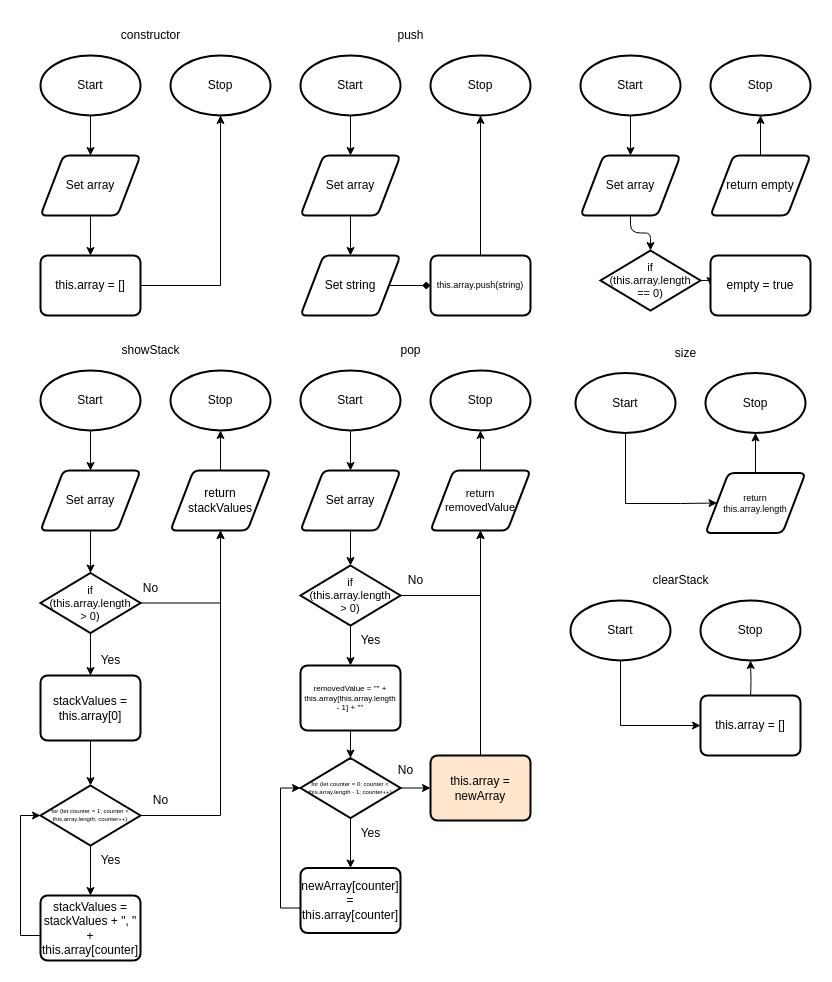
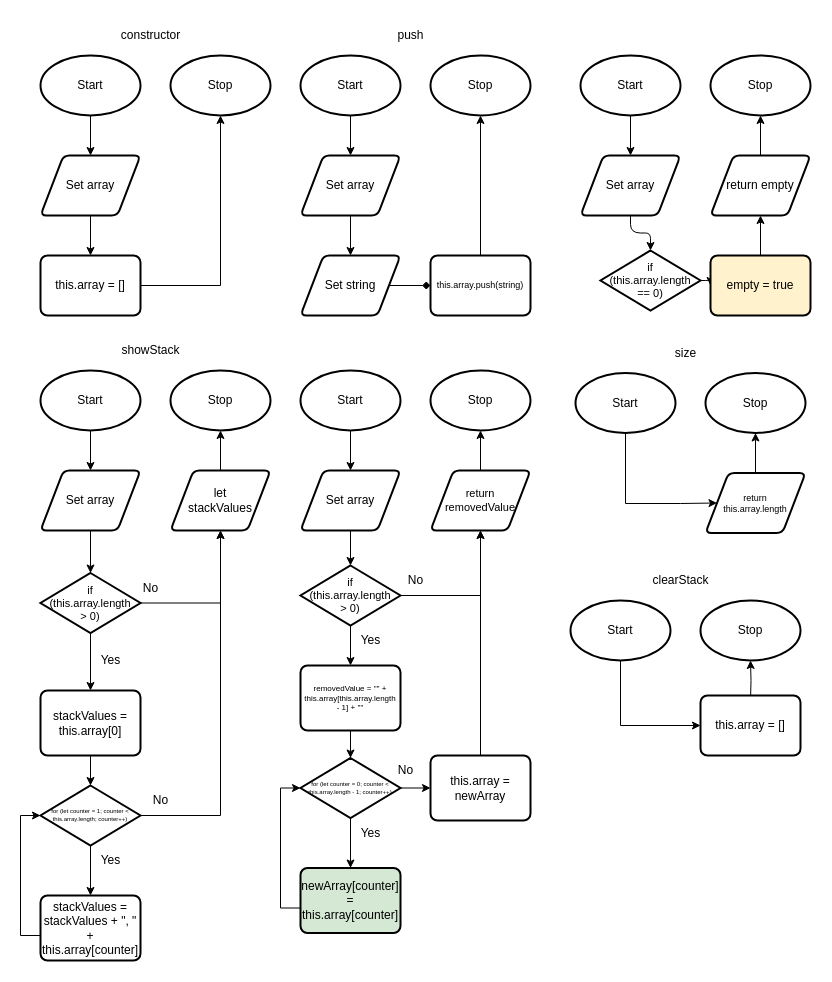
  <mxCell id="0" />
  <mxCell id="1" parent="0" />
  <mxCell id="2" style="edgeStyle=none;html=1;entryX=0.5;entryY=0;entryDx=0;entryDy=0;" parent="1" source="3" edge="1"><mxGeometry relative="1" as="geometry"><mxPoint x="90" y="155" as="targetPoint" /></mxGeometry></mxCell>
  <mxCell id="3" value="Start" style="strokeWidth=2;html=1;shape=mxgraph.flowchart.start_1;whiteSpace=wrap;" parent="1" vertex="1"><mxGeometry x="40" y="55" width="100" height="60" as="geometry" /></mxCell>
  <mxCell id="4" value="Stop" style="strokeWidth=2;html=1;shape=mxgraph.flowchart.start_1;whiteSpace=wrap;" parent="1" vertex="1"><mxGeometry x="170" y="55" width="100" height="60" as="geometry" /></mxCell>
  <mxCell id="5" style="edgeStyle=none;html=1;entryX=0.5;entryY=0;entryDx=0;entryDy=0;fontSize=12;" parent="1" edge="1"><mxGeometry relative="1" as="geometry"><mxPoint x="90" y="215" as="sourcePoint" /><mxPoint x="90" y="255" as="targetPoint" /></mxGeometry></mxCell>
  <mxCell id="6" value="Set array" style="shape=parallelogram;html=1;strokeWidth=2;perimeter=parallelogramPerimeter;whiteSpace=wrap;rounded=1;arcSize=12;size=0.23;" parent="1" vertex="1"><mxGeometry x="40" y="155" width="100" height="60" as="geometry" /></mxCell>
  <mxCell id="7" style="edgeStyle=none;html=1;entryX=0.5;entryY=1;entryDx=0;entryDy=0;entryPerimeter=0;rounded=0;" parent="1" source="8" target="4" edge="1"><mxGeometry relative="1" as="geometry"><Array as="points"><mxPoint x="220" y="285" /></Array></mxGeometry></mxCell>
  <mxCell id="8" value="this.array = []" style="rounded=1;whiteSpace=wrap;html=1;absoluteArcSize=1;arcSize=14;strokeWidth=2;" parent="1" vertex="1"><mxGeometry x="40" y="255" width="100" height="60" as="geometry" /></mxCell>
  <mxCell id="9" value="constructor" style="text;html=1;align=center;verticalAlign=middle;resizable=0;points=[];autosize=1;strokeColor=none;fillColor=none;" parent="1" vertex="1"><mxGeometry x="110" y="20" width="80" height="30" as="geometry" /></mxCell>
  <mxCell id="10" style="edgeStyle=none;html=1;entryX=0.5;entryY=0;entryDx=0;entryDy=0;" parent="1" source="11" edge="1"><mxGeometry relative="1" as="geometry"><mxPoint x="350" y="155" as="targetPoint" /></mxGeometry></mxCell>
  <mxCell id="11" value="Start" style="strokeWidth=2;html=1;shape=mxgraph.flowchart.start_1;whiteSpace=wrap;" parent="1" vertex="1"><mxGeometry x="300" y="55" width="100" height="60" as="geometry" /></mxCell>
  <mxCell id="12" value="Stop" style="strokeWidth=2;html=1;shape=mxgraph.flowchart.start_1;whiteSpace=wrap;" parent="1" vertex="1"><mxGeometry x="430" y="55" width="100" height="60" as="geometry" /></mxCell>
  <mxCell id="13" style="edgeStyle=none;html=1;entryX=0.5;entryY=0;entryDx=0;entryDy=0;fontSize=12;" parent="1" edge="1"><mxGeometry relative="1" as="geometry"><mxPoint x="350" y="215" as="sourcePoint" /><mxPoint x="350" y="255" as="targetPoint" /></mxGeometry></mxCell>
  <mxCell id="14" value="Set array" style="shape=parallelogram;html=1;strokeWidth=2;perimeter=parallelogramPerimeter;whiteSpace=wrap;rounded=1;arcSize=12;size=0.23;" parent="1" vertex="1"><mxGeometry x="300" y="155" width="100" height="60" as="geometry" /></mxCell>
  <mxCell id="15" style="edgeStyle=none;rounded=0;html=1;entryX=0.5;entryY=1;entryDx=0;entryDy=0;entryPerimeter=0;fontSize=9;" parent="1" source="16" target="12" edge="1"><mxGeometry relative="1" as="geometry" /></mxCell>
  <mxCell id="16" value="this.array.push(string)" style="rounded=1;whiteSpace=wrap;html=1;absoluteArcSize=1;arcSize=14;strokeWidth=2;fontSize=9;" parent="1" vertex="1"><mxGeometry x="430" y="255" width="100" height="60" as="geometry" /></mxCell>
  <mxCell id="17" value="push" style="text;html=1;align=center;verticalAlign=middle;resizable=0;points=[];autosize=1;strokeColor=none;fillColor=none;" parent="1" vertex="1"><mxGeometry x="385" y="20" width="50" height="30" as="geometry" /></mxCell>
  <mxCell id="18" style="edgeStyle=none;rounded=0;html=1;endArrow=diamond;" parent="1" source="19" target="16" edge="1"><mxGeometry relative="1" as="geometry" /></mxCell>
  <mxCell id="19" value="Set string" style="shape=parallelogram;html=1;strokeWidth=2;perimeter=parallelogramPerimeter;whiteSpace=wrap;rounded=1;arcSize=12;size=0.23;" parent="1" vertex="1"><mxGeometry x="300" y="255" width="100" height="60" as="geometry" /></mxCell>
  <mxCell id="20" style="edgeStyle=none;html=1;entryX=0.5;entryY=0;entryDx=0;entryDy=0;" parent="1" source="21" edge="1"><mxGeometry relative="1" as="geometry"><mxPoint x="90" y="470" as="targetPoint" /></mxGeometry></mxCell>
  <mxCell id="21" value="Start" style="strokeWidth=2;html=1;shape=mxgraph.flowchart.start_1;whiteSpace=wrap;" parent="1" vertex="1"><mxGeometry x="40" y="370" width="100" height="60" as="geometry" /></mxCell>
  <mxCell id="22" value="Stop" style="strokeWidth=2;html=1;shape=mxgraph.flowchart.start_1;whiteSpace=wrap;" parent="1" vertex="1"><mxGeometry x="170" y="370" width="100" height="60" as="geometry" /></mxCell>
  <mxCell id="23" style="edgeStyle=none;html=1;entryX=0.5;entryY=0;entryDx=0;entryDy=0;entryPerimeter=0;" parent="1" source="24" target="54" edge="1"><mxGeometry relative="1" as="geometry" /></mxCell>
  <mxCell id="24" value="Set array" style="shape=parallelogram;html=1;strokeWidth=2;perimeter=parallelogramPerimeter;whiteSpace=wrap;rounded=1;arcSize=12;size=0.23;" parent="1" vertex="1"><mxGeometry x="40" y="470" width="100" height="60" as="geometry" /></mxCell>
  <mxCell id="25" value="showStack" style="text;html=1;align=center;verticalAlign=middle;resizable=0;points=[];autosize=1;strokeColor=none;fillColor=none;" parent="1" vertex="1"><mxGeometry x="110" y="335" width="80" height="30" as="geometry" /></mxCell>
  <mxCell id="26" style="edgeStyle=none;html=1;fontSize=6;" parent="1" source="28" target="30" edge="1"><mxGeometry relative="1" as="geometry" /></mxCell>
  <mxCell id="27" style="edgeStyle=orthogonalEdgeStyle;html=1;entryX=0.5;entryY=1;entryDx=0;entryDy=0;rounded=0;" parent="1" source="28" target="51" edge="1"><mxGeometry relative="1" as="geometry" /></mxCell>
  <mxCell id="28" value="for (let counter = 1; counter &amp;lt; this.array.length; counter++)" style="strokeWidth=2;html=1;shape=mxgraph.flowchart.decision;whiteSpace=wrap;fontSize=6;" parent="1" vertex="1"><mxGeometry x="40" y="785" width="100" height="60" as="geometry" /></mxCell>
  <mxCell id="29" style="edgeStyle=orthogonalEdgeStyle;html=1;entryX=0;entryY=0.5;entryDx=0;entryDy=0;entryPerimeter=0;fontSize=6;rounded=0;" parent="1" source="30" target="28" edge="1"><mxGeometry relative="1" as="geometry"><Array as="points"><mxPoint x="20" y="935" /><mxPoint x="20" y="815" /></Array></mxGeometry></mxCell>
  <mxCell id="30" value="stackValues = stackValues + &quot;, &quot; + this.array[counter]" style="rounded=1;whiteSpace=wrap;html=1;absoluteArcSize=1;arcSize=14;strokeWidth=2;fontSize=12;" parent="1" vertex="1"><mxGeometry x="40" y="895" width="100" height="65" as="geometry" /></mxCell>
  <mxCell id="31" value="Yes" style="text;html=1;align=center;verticalAlign=middle;resizable=0;points=[];autosize=1;strokeColor=none;fillColor=none;fontSize=12;" parent="1" vertex="1"><mxGeometry x="90" y="845" width="40" height="30" as="geometry" /></mxCell>
  <mxCell id="32" value="No" style="text;html=1;align=center;verticalAlign=middle;resizable=0;points=[];autosize=1;strokeColor=none;fillColor=none;fontSize=12;" parent="1" vertex="1"><mxGeometry x="140" y="785" width="40" height="30" as="geometry" /></mxCell>
  <mxCell id="33" style="edgeStyle=none;html=1;entryX=0.5;entryY=0;entryDx=0;entryDy=0;" parent="1" source="34" edge="1"><mxGeometry relative="1" as="geometry"><mxPoint x="350" y="470" as="targetPoint" /></mxGeometry></mxCell>
  <mxCell id="34" value="Start" style="strokeWidth=2;html=1;shape=mxgraph.flowchart.start_1;whiteSpace=wrap;" parent="1" vertex="1"><mxGeometry x="300" y="370" width="100" height="60" as="geometry" /></mxCell>
  <mxCell id="35" value="Stop" style="strokeWidth=2;html=1;shape=mxgraph.flowchart.start_1;whiteSpace=wrap;" parent="1" vertex="1"><mxGeometry x="430" y="370" width="100" height="60" as="geometry" /></mxCell>
  <mxCell id="36" style="edgeStyle=orthogonalEdgeStyle;rounded=0;html=1;fontSize=11;" parent="1" source="37" target="61" edge="1"><mxGeometry relative="1" as="geometry" /></mxCell>
  <mxCell id="37" value="Set array" style="shape=parallelogram;html=1;strokeWidth=2;perimeter=parallelogramPerimeter;whiteSpace=wrap;rounded=1;arcSize=12;size=0.23;" parent="1" vertex="1"><mxGeometry x="300" y="470" width="100" height="60" as="geometry" /></mxCell>
- <mxCell id="38" value="pop" style="text;html=1;align=center;verticalAlign=middle;resizable=0;points=[];autosize=1;strokeColor=none;fillColor=none;" parent="1" vertex="1"><mxGeometry x="390" y="335" width="40" height="30" as="geometry" /></mxCell>
  <mxCell id="39" style="edgeStyle=none;html=1;fontSize=6;" parent="1" source="41" target="43" edge="1"><mxGeometry relative="1" as="geometry" /></mxCell>
  <mxCell id="40" style="edgeStyle=none;html=1;entryX=0;entryY=0.5;entryDx=0;entryDy=0;fontSize=11;endArrow=classic;endFill=1;" parent="1" source="41" target="47" edge="1"><mxGeometry relative="1" as="geometry" /></mxCell>
  <mxCell id="41" value="for (let counter = 0; counter &amp;lt; this.array.length - 1; counter++)" style="strokeWidth=2;html=1;shape=mxgraph.flowchart.decision;whiteSpace=wrap;fontSize=6;" parent="1" vertex="1"><mxGeometry x="300" y="757.5" width="100" height="60" as="geometry" /></mxCell>
  <mxCell id="42" style="edgeStyle=orthogonalEdgeStyle;html=1;entryX=0;entryY=0.5;entryDx=0;entryDy=0;entryPerimeter=0;fontSize=6;rounded=0;" parent="1" source="43" target="41" edge="1"><mxGeometry relative="1" as="geometry"><Array as="points"><mxPoint x="280" y="907.5" /><mxPoint x="280" y="787.5" /></Array></mxGeometry></mxCell>
- <mxCell id="43" value="newArray[counter] = this.array[counter]" style="rounded=1;whiteSpace=wrap;html=1;absoluteArcSize=1;arcSize=14;strokeWidth=2;fontSize=12;" parent="1" vertex="1"><mxGeometry x="300" y="867.5" width="100" height="65" as="geometry" /></mxCell>
+ <mxCell id="43" value="newArray[counter] = this.array[counter]" style="rounded=1;whiteSpace=wrap;html=1;absoluteArcSize=1;arcSize=14;strokeWidth=2;fontSize=12;fillColor=#d5e8d4;" parent="1" vertex="1"><mxGeometry x="300" y="867.5" width="100" height="65" as="geometry" /></mxCell>
  <mxCell id="44" value="Yes" style="text;html=1;align=center;verticalAlign=middle;resizable=0;points=[];autosize=1;strokeColor=none;fillColor=none;fontSize=12;" parent="1" vertex="1"><mxGeometry x="350" y="817.5" width="40" height="30" as="geometry" /></mxCell>
  <mxCell id="45" value="No" style="text;html=1;align=center;verticalAlign=middle;resizable=0;points=[];autosize=1;strokeColor=none;fillColor=none;fontSize=12;" parent="1" vertex="1"><mxGeometry x="385" y="755" width="40" height="30" as="geometry" /></mxCell>
  <mxCell id="46" style="edgeStyle=none;html=1;entryX=0.5;entryY=1;entryDx=0;entryDy=0;fontSize=11;endArrow=classic;endFill=1;" parent="1" source="47" target="49" edge="1"><mxGeometry relative="1" as="geometry" /></mxCell>
- <mxCell id="47" value="this.array = newArray" style="rounded=1;whiteSpace=wrap;html=1;absoluteArcSize=1;arcSize=14;strokeWidth=2;fontSize=12;fillColor=#ffe6cc;" parent="1" vertex="1"><mxGeometry x="430" y="755" width="100" height="65" as="geometry" /></mxCell>
+ <mxCell id="47" value="this.array = newArray" style="rounded=1;whiteSpace=wrap;html=1;absoluteArcSize=1;arcSize=14;strokeWidth=2;fontSize=12;" parent="1" vertex="1"><mxGeometry x="430" y="755" width="100" height="65" as="geometry" /></mxCell>
  <mxCell id="48" style="edgeStyle=none;html=1;entryX=0.5;entryY=1;entryDx=0;entryDy=0;entryPerimeter=0;fontSize=11;endArrow=classic;endFill=1;" parent="1" source="49" target="35" edge="1"><mxGeometry relative="1" as="geometry" /></mxCell>
  <mxCell id="49" value="return removedValue" style="shape=parallelogram;html=1;strokeWidth=2;perimeter=parallelogramPerimeter;whiteSpace=wrap;rounded=1;arcSize=12;size=0.23;fontSize=11;" parent="1" vertex="1"><mxGeometry x="430" y="470" width="100" height="60" as="geometry" /></mxCell>
  <mxCell id="50" style="edgeStyle=none;html=1;fontSize=12;endArrow=classic;endFill=1;" parent="1" source="51" target="22" edge="1"><mxGeometry relative="1" as="geometry"><mxPoint x="220" y="435" as="targetPoint" /></mxGeometry></mxCell>
- <mxCell id="51" value="return&lt;br style=&quot;font-size: 12px;&quot;&gt;stackValues" style="shape=parallelogram;html=1;strokeWidth=2;perimeter=parallelogramPerimeter;whiteSpace=wrap;rounded=1;arcSize=12;size=0.23;fontSize=12;" parent="1" vertex="1"><mxGeometry x="170" y="470" width="100" height="60" as="geometry" /></mxCell>
+ <mxCell id="51" value="let&lt;br style=&quot;font-size: 12px;&quot;&gt;stackValues" style="shape=parallelogram;html=1;strokeWidth=2;perimeter=parallelogramPerimeter;whiteSpace=wrap;rounded=1;arcSize=12;size=0.23;fontSize=12;" parent="1" vertex="1"><mxGeometry x="170" y="470" width="100" height="60" as="geometry" /></mxCell>
  <mxCell id="52" style="edgeStyle=orthogonalEdgeStyle;html=1;entryX=0.5;entryY=1;entryDx=0;entryDy=0;fontSize=11;rounded=0;" parent="1" source="54" target="51" edge="1"><mxGeometry relative="1" as="geometry" /></mxCell>
  <mxCell id="53" style="edgeStyle=orthogonalEdgeStyle;rounded=0;html=1;entryX=0.5;entryY=0;entryDx=0;entryDy=0;fontSize=11;" parent="1" source="54" target="58" edge="1"><mxGeometry relative="1" as="geometry" /></mxCell>
  <mxCell id="54" value="if&lt;br style=&quot;font-size: 11px;&quot;&gt;(this.array.length&lt;br style=&quot;font-size: 11px;&quot;&gt;&amp;gt; 0)" style="strokeWidth=2;html=1;shape=mxgraph.flowchart.decision;whiteSpace=wrap;fontSize=11;" parent="1" vertex="1"><mxGeometry x="40" y="572.5" width="100" height="60" as="geometry" /></mxCell>
  <mxCell id="55" value="Yes" style="text;html=1;align=center;verticalAlign=middle;resizable=0;points=[];autosize=1;strokeColor=none;fillColor=none;fontSize=12;" parent="1" vertex="1"><mxGeometry x="90" y="645" width="40" height="30" as="geometry" /></mxCell>
  <mxCell id="56" value="No" style="text;html=1;align=center;verticalAlign=middle;resizable=0;points=[];autosize=1;strokeColor=none;fillColor=none;fontSize=12;" parent="1" vertex="1"><mxGeometry x="130" y="572.5" width="40" height="30" as="geometry" /></mxCell>
  <mxCell id="57" style="edgeStyle=orthogonalEdgeStyle;rounded=0;html=1;entryX=0.5;entryY=0;entryDx=0;entryDy=0;entryPerimeter=0;fontSize=11;" parent="1" source="58" target="28" edge="1"><mxGeometry relative="1" as="geometry" /></mxCell>
- <mxCell id="58" value="stackValues = this.array[0]" style="rounded=1;whiteSpace=wrap;html=1;absoluteArcSize=1;arcSize=14;strokeWidth=2;fontSize=12;" parent="1" vertex="1"><mxGeometry x="40" y="675" width="100" height="65" as="geometry" /></mxCell>
+ <mxCell id="58" value="stackValues = this.array[0]" style="rounded=1;whiteSpace=wrap;html=1;absoluteArcSize=1;arcSize=14;strokeWidth=2;fontSize=12;" parent="1" vertex="1"><mxGeometry x="40" y="690" width="100" height="65" as="geometry" /></mxCell>
  <mxCell id="59" style="edgeStyle=orthogonalEdgeStyle;rounded=0;html=1;entryX=0.5;entryY=1;entryDx=0;entryDy=0;fontSize=11;" parent="1" source="61" target="49" edge="1"><mxGeometry relative="1" as="geometry" /></mxCell>
  <mxCell id="60" style="edgeStyle=orthogonalEdgeStyle;rounded=0;html=1;entryX=0.5;entryY=0;entryDx=0;entryDy=0;fontSize=8;" parent="1" source="61" target="65" edge="1"><mxGeometry relative="1" as="geometry" /></mxCell>
  <mxCell id="61" value="if&lt;br style=&quot;font-size: 11px;&quot;&gt;(this.array.length&lt;br style=&quot;font-size: 11px;&quot;&gt;&amp;gt; 0)" style="strokeWidth=2;html=1;shape=mxgraph.flowchart.decision;whiteSpace=wrap;fontSize=11;" parent="1" vertex="1"><mxGeometry x="300" y="565" width="100" height="60" as="geometry" /></mxCell>
  <mxCell id="62" value="Yes" style="text;html=1;align=center;verticalAlign=middle;resizable=0;points=[];autosize=1;strokeColor=none;fillColor=none;fontSize=12;" parent="1" vertex="1"><mxGeometry x="350" y="625" width="40" height="30" as="geometry" /></mxCell>
  <mxCell id="63" value="No" style="text;html=1;align=center;verticalAlign=middle;resizable=0;points=[];autosize=1;strokeColor=none;fillColor=none;fontSize=12;" parent="1" vertex="1"><mxGeometry x="395" y="565" width="40" height="30" as="geometry" /></mxCell>
  <mxCell id="64" style="edgeStyle=orthogonalEdgeStyle;rounded=0;html=1;fontSize=8;entryX=0.5;entryY=0;entryDx=0;entryDy=0;entryPerimeter=0;" parent="1" source="65" target="41" edge="1"><mxGeometry relative="1" as="geometry"><mxPoint x="350" y="755" as="targetPoint" /></mxGeometry></mxCell>
  <mxCell id="65" value="removedValue = '&quot;' + this.array[this.array.length&lt;br style=&quot;font-size: 8px;&quot;&gt;- 1] + '&quot;'" style="rounded=1;whiteSpace=wrap;html=1;absoluteArcSize=1;arcSize=14;strokeWidth=2;fontSize=8;" parent="1" vertex="1"><mxGeometry x="300" y="665" width="100" height="65" as="geometry" /></mxCell>
  <mxCell id="66" style="edgeStyle=none;html=1;entryX=0.5;entryY=0;entryDx=0;entryDy=0;" edge="1" parent="1" source="67"><mxGeometry relative="1" as="geometry"><mxPoint x="630" y="155" as="targetPoint" /></mxGeometry></mxCell>
  <mxCell id="67" value="Start" style="strokeWidth=2;html=1;shape=mxgraph.flowchart.start_1;whiteSpace=wrap;" vertex="1" parent="1"><mxGeometry x="580" y="55" width="100" height="60" as="geometry" /></mxCell>
  <mxCell id="68" value="Stop" style="strokeWidth=2;html=1;shape=mxgraph.flowchart.start_1;whiteSpace=wrap;" vertex="1" parent="1"><mxGeometry x="710" y="55" width="100" height="60" as="geometry" /></mxCell>
  <mxCell id="69" style="edgeStyle=orthogonalEdgeStyle;html=1;entryX=0.5;entryY=0;entryDx=0;entryDy=0;entryPerimeter=0;fontSize=12;" edge="1" parent="1" source="70" target="74"><mxGeometry relative="1" as="geometry" /></mxCell>
  <mxCell id="70" value="Set array" style="shape=parallelogram;html=1;strokeWidth=2;perimeter=parallelogramPerimeter;whiteSpace=wrap;rounded=1;arcSize=12;size=0.23;" vertex="1" parent="1"><mxGeometry x="580" y="155" width="100" height="60" as="geometry" /></mxCell>
  <mxCell id="71" style="edgeStyle=orthogonalEdgeStyle;rounded=0;html=1;entryX=0.5;entryY=1;entryDx=0;entryDy=0;entryPerimeter=0;fontSize=12;" edge="1" parent="1" source="72" target="68"><mxGeometry relative="1" as="geometry" /></mxCell>
  <mxCell id="72" value="return empty" style="shape=parallelogram;html=1;strokeWidth=2;perimeter=parallelogramPerimeter;whiteSpace=wrap;rounded=1;arcSize=12;size=0.23;" vertex="1" parent="1"><mxGeometry x="710" y="155" width="100" height="60" as="geometry" /></mxCell>
  <mxCell id="73" style="edgeStyle=orthogonalEdgeStyle;html=1;entryX=0;entryY=0.5;entryDx=0;entryDy=0;fontSize=12;" edge="1" parent="1" source="74" target="76"><mxGeometry relative="1" as="geometry" /></mxCell>
  <mxCell id="74" value="if&lt;br style=&quot;font-size: 11px;&quot;&gt;(this.array.length&lt;br style=&quot;font-size: 11px;&quot;&gt;== 0)" style="strokeWidth=2;html=1;shape=mxgraph.flowchart.decision;whiteSpace=wrap;fontSize=11;" vertex="1" parent="1"><mxGeometry x="600" y="250" width="100" height="60" as="geometry" /></mxCell>
- <mxCell id="76" value="empty = true" style="rounded=1;whiteSpace=wrap;html=1;absoluteArcSize=1;arcSize=14;strokeWidth=2;fontSize=12;" vertex="1" parent="1"><mxGeometry x="710" y="255" width="100" height="60" as="geometry" /></mxCell>
+ <mxCell id="75" style="edgeStyle=orthogonalEdgeStyle;html=1;entryX=0.5;entryY=1;entryDx=0;entryDy=0;fontSize=12;rounded=0;" edge="1" parent="1" source="76" target="72"><mxGeometry relative="1" as="geometry" /></mxCell>
+ <mxCell id="76" value="empty = true" style="rounded=1;whiteSpace=wrap;html=1;absoluteArcSize=1;arcSize=14;strokeWidth=2;fontSize=12;fillColor=#fff2cc;" vertex="1" parent="1"><mxGeometry x="710" y="255" width="100" height="60" as="geometry" /></mxCell>
  <mxCell id="77" style="edgeStyle=orthogonalEdgeStyle;rounded=0;html=1;entryX=0;entryY=0.5;entryDx=0;entryDy=0;fontSize=9;labelBackgroundColor=none;" edge="1" parent="1" source="78" target="82"><mxGeometry relative="1" as="geometry"><Array as="points"><mxPoint x="625" y="503" /><mxPoint x="680" y="503" /></Array></mxGeometry></mxCell>
  <mxCell id="78" value="Start" style="strokeWidth=2;html=1;shape=mxgraph.flowchart.start_1;whiteSpace=wrap;" vertex="1" parent="1"><mxGeometry x="575" y="372.5" width="100" height="60" as="geometry" /></mxCell>
  <mxCell id="79" value="Stop" style="strokeWidth=2;html=1;shape=mxgraph.flowchart.start_1;whiteSpace=wrap;" vertex="1" parent="1"><mxGeometry x="705" y="372.5" width="100" height="60" as="geometry" /></mxCell>
  <mxCell id="80" value="size" style="text;html=1;align=center;verticalAlign=middle;resizable=0;points=[];autosize=1;strokeColor=none;fillColor=none;" vertex="1" parent="1"><mxGeometry x="660" y="337.5" width="50" height="30" as="geometry" /></mxCell>
  <mxCell id="81" style="edgeStyle=orthogonalEdgeStyle;rounded=0;html=1;entryX=0.5;entryY=1;entryDx=0;entryDy=0;entryPerimeter=0;fontSize=12;" edge="1" parent="1" source="82" target="79"><mxGeometry relative="1" as="geometry" /></mxCell>
  <mxCell id="82" value="return&lt;br style=&quot;font-size: 9px;&quot;&gt;this.array.length" style="shape=parallelogram;html=1;strokeWidth=2;perimeter=parallelogramPerimeter;whiteSpace=wrap;rounded=1;arcSize=12;size=0.23;fontSize=9;" vertex="1" parent="1"><mxGeometry x="705" y="472.5" width="100" height="60" as="geometry" /></mxCell>
  <mxCell id="83" style="edgeStyle=orthogonalEdgeStyle;rounded=0;html=1;entryX=0;entryY=0.5;entryDx=0;entryDy=0;fontSize=9;labelBackgroundColor=none;" edge="1" parent="1" source="84" target="88"><mxGeometry relative="1" as="geometry"><Array as="points"><mxPoint x="620" y="725" /></Array><mxPoint x="711.5" y="730" as="targetPoint" /></mxGeometry></mxCell>
  <mxCell id="84" value="Start" style="strokeWidth=2;html=1;shape=mxgraph.flowchart.start_1;whiteSpace=wrap;" vertex="1" parent="1"><mxGeometry x="570" y="600" width="100" height="60" as="geometry" /></mxCell>
  <mxCell id="85" value="Stop" style="strokeWidth=2;html=1;shape=mxgraph.flowchart.start_1;whiteSpace=wrap;" vertex="1" parent="1"><mxGeometry x="700" y="600" width="100" height="60" as="geometry" /></mxCell>
  <mxCell id="86" value="clearStack" style="text;html=1;align=center;verticalAlign=middle;resizable=0;points=[];autosize=1;strokeColor=none;fillColor=none;" vertex="1" parent="1"><mxGeometry x="640" y="565" width="80" height="30" as="geometry" /></mxCell>
  <mxCell id="87" style="edgeStyle=orthogonalEdgeStyle;rounded=0;html=1;entryX=0.5;entryY=1;entryDx=0;entryDy=0;entryPerimeter=0;fontSize=12;" edge="1" parent="1" target="85"><mxGeometry relative="1" as="geometry"><mxPoint x="750" y="700" as="sourcePoint" /></mxGeometry></mxCell>
  <mxCell id="88" value="this.array = []" style="rounded=1;whiteSpace=wrap;html=1;absoluteArcSize=1;arcSize=14;strokeWidth=2;fontSize=12;" vertex="1" parent="1"><mxGeometry x="700" y="695" width="100" height="60" as="geometry" /></mxCell>
